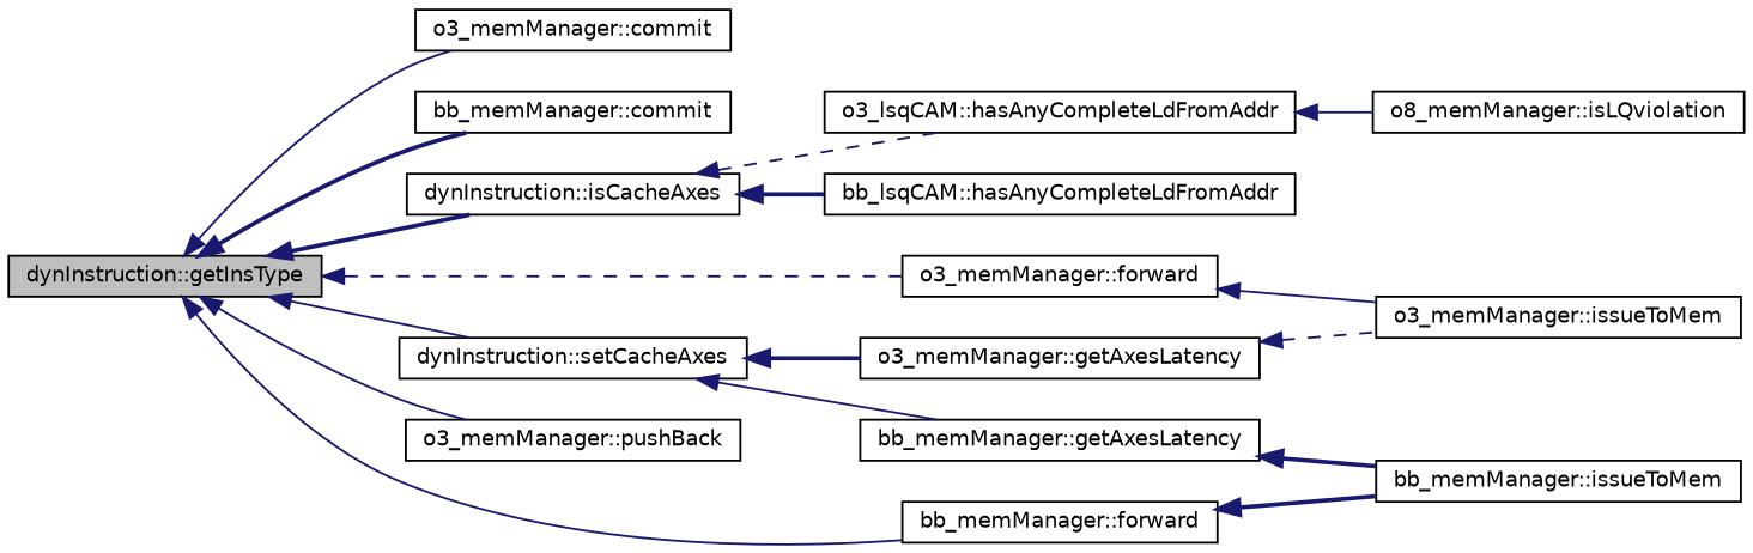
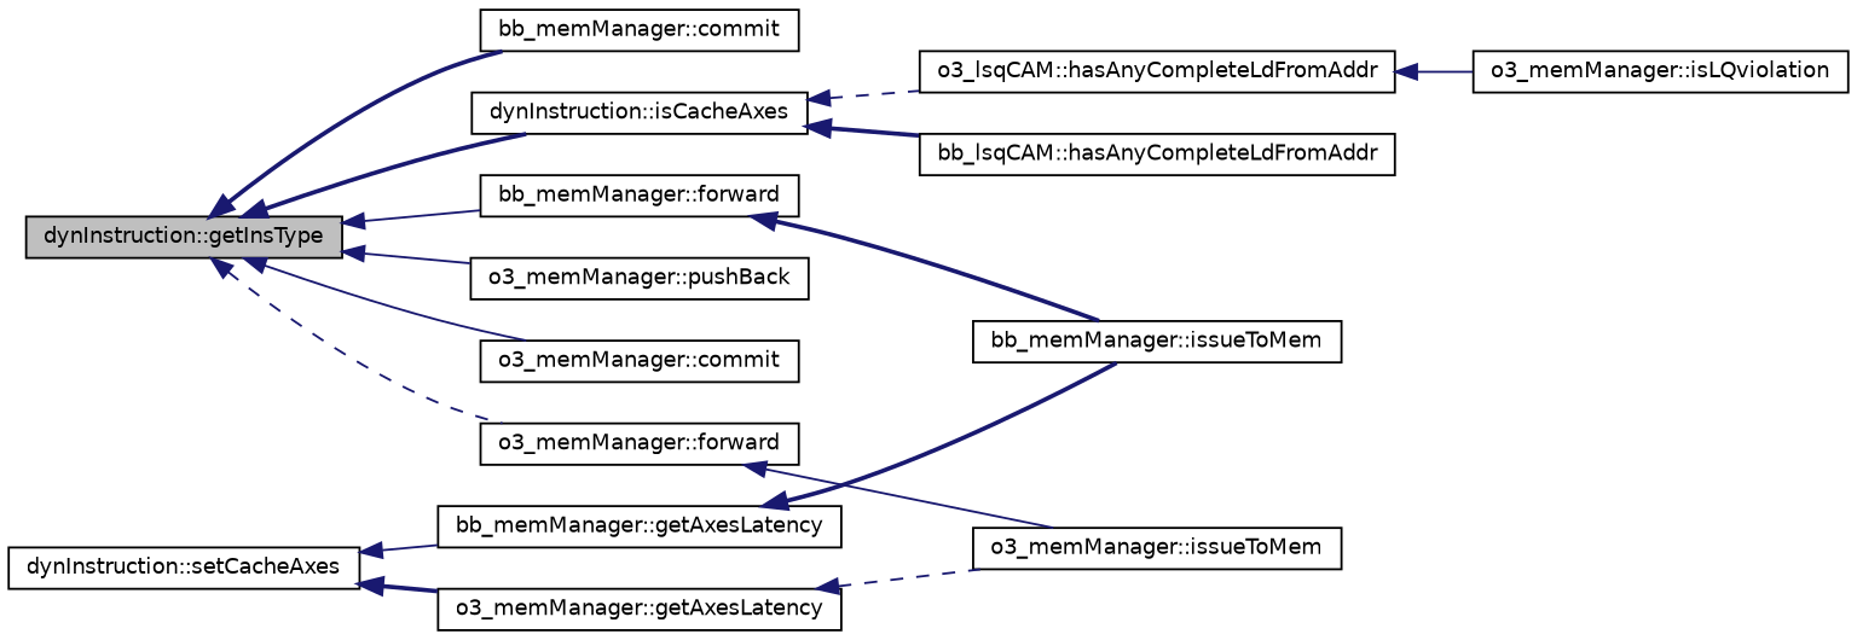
  digraph {
    rankdir=LR
    node [color=black fillcolor=white fontname=Helvetica fontsize=10 shape=record style=filled]
    edge [color=midnightblue dir=back fontname=Helvetica fontsize=10 labelfontname=Helvetica labelfontsize=10 style=solid]
    n1 [fillcolor=grey75 fontcolor=black height=0.2 label="dynInstruction::getInsType" width=0.4]
    n2 [height=0.2 label="o3_memManager::commit" width=0.4]
    n3 [height=0.2 label="bb_memManager::commit" width=0.4]
    n4 [height=0.2 label="o3_memManager::forward" width=0.4]
    n5 [height=0.2 label="bb_memManager::forward" width=0.4]
    n6 [height=0.2 label="dynInstruction::isCacheAxes" width=0.4]
    n7 [height=0.2 label="o3_memManager::pushBack" width=0.4]
    n8 [height=0.2 label="dynInstruction::setCacheAxes" width=0.4]
    n9 [height=0.2 label="o3_memManager::issueToMem" width=0.4]
    n10 [height=0.2 label="bb_memManager::issueToMem" width=0.4]
    n11 [height=0.2 label="o3_lsqCAM::hasAnyCompleteLdFromAddr" width=0.4]
    n12 [height=0.2 label="bb_lsqCAM::hasAnyCompleteLdFromAddr" width=0.4]
    n13 [height=0.2 label="o3_memManager::getAxesLatency" width=0.4]
    n14 [height=0.2 label="bb_memManager::getAxesLatency" width=0.4]
-   n15 [height=0.2 label="o8_memManager::isLQviolation" width=0.4]
+   n15 [height=0.2 label="o3_memManager::isLQviolation" width=0.4]
    n1 -> n2
    n1 -> n3 [style=bold]
    n1 -> n4 [style=dashed]
    n1 -> n5
    n1 -> n6 [style=bold]
    n1 -> n7
-   n1 -> n8
    n4 -> n9
    n5 -> n10 [style=bold]
    n6 -> n11 [style=dashed]
    n6 -> n12 [style=bold]
    n8 -> n13 [style=bold]
    n8 -> n14
    n11 -> n15
    n13 -> n9 [style=dashed]
    n14 -> n10 [style=bold]
  }
